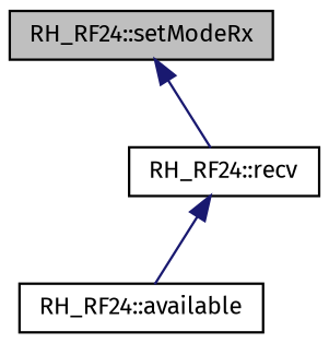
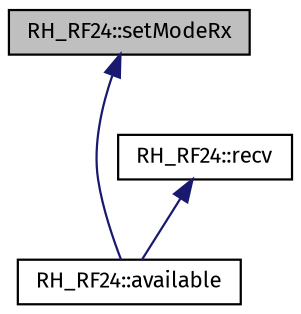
  digraph {
    fontname="Fira Sans"
    rankdir=TB
    node [color=black fillcolor=white fontname="Fira Sans" fontsize=10 shape=record style=filled]
    edge [color=midnightblue dir=back fontname="Fira Sans" fontsize=10 labelfontname=Helvetica labelfontsize=10 style=solid]
    n1 [fillcolor=grey75 fontcolor=black height=0.2 label="RH_RF24::setModeRx" width=0.4]
    n2 [height=0.2 label="RH_RF24::available" width=0.4]
    n3 [height=0.2 label="RH_RF24::recv" width=0.4]
-   n1 -> n3
+   n1 -> n2
    n3 -> n2
  }
